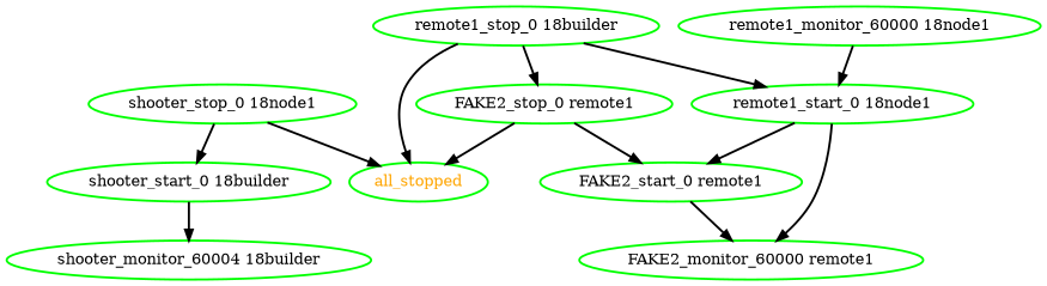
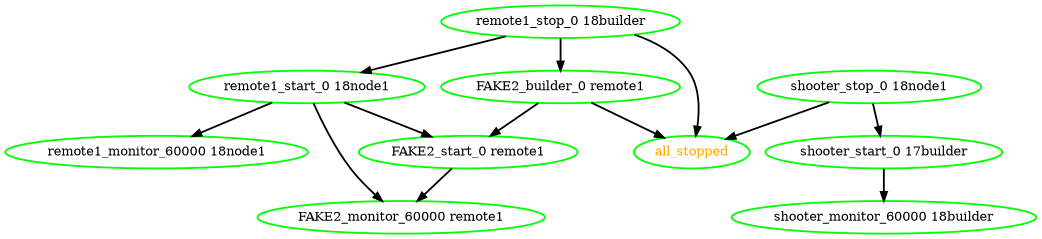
  digraph {
    node [color=green fontcolor=black style=bold]
    edge [style=bold]
    "FAKE2_start_0 remote1"
    "FAKE2_monitor_60000 remote1"
-   "FAKE2_stop_0 remote1"
+   "FAKE2_stop_0 remote1" [label="FAKE2_builder_0 remote1"]
    all_stopped [fontcolor=orange]
    "remote1_stop_0 18builder"
    "remote1_start_0 18node1"
    "remote1_monitor_60000 18node1"
-   "shooter_start_0 18builder"
-   "shooter_monitor_60000 18builder" [label="shooter_monitor_60004 18builder"]
+   "shooter_start_0 18builder" [label="shooter_start_0 17builder"]
+   "shooter_monitor_60000 18builder"
    "shooter_stop_0 18node1"
    "FAKE2_start_0 remote1" -> "FAKE2_monitor_60000 remote1"
    "FAKE2_stop_0 remote1" -> "FAKE2_start_0 remote1"
    "FAKE2_stop_0 remote1" -> all_stopped
    "remote1_stop_0 18builder" -> "FAKE2_stop_0 remote1"
    "remote1_stop_0 18builder" -> all_stopped
    "remote1_stop_0 18builder" -> "remote1_start_0 18node1"
    "remote1_start_0 18node1" -> "FAKE2_start_0 remote1"
    "remote1_start_0 18node1" -> "FAKE2_monitor_60000 remote1"
-   "remote1_monitor_60000 18node1" -> "remote1_start_0 18node1"
+   "remote1_start_0 18node1" -> "remote1_monitor_60000 18node1"
    "shooter_start_0 18builder" -> "shooter_monitor_60000 18builder"
    "shooter_stop_0 18node1" -> all_stopped
    "shooter_stop_0 18node1" -> "shooter_start_0 18builder"
  }
